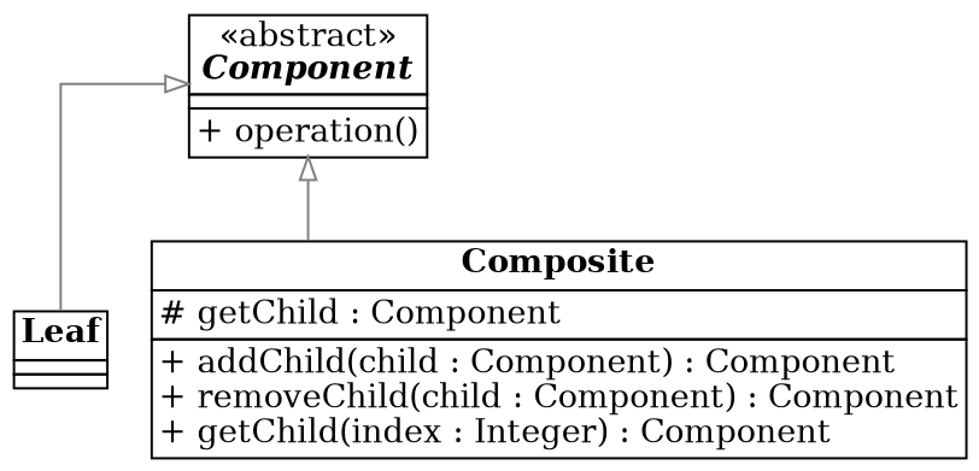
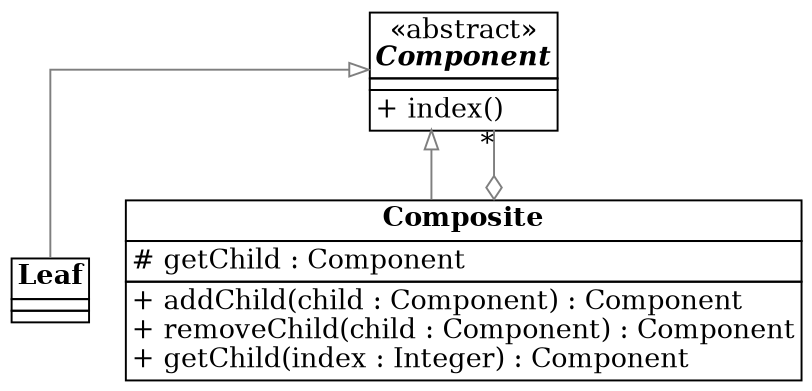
  digraph {
    rankdir=BT
    splines=ortho
    node [shape=plain]
    edge [arrowhead=onormal color=gray50]
-   n1 [label=<     <TABLE BORDER="0" CELLBORDER="1" CELLSPACING="0">       <TR>         <TD>«abstract»<BR/><I><B>Component</B></I></TD>       </TR>       <TR>         <TD></TD>       </TR>       <TR>         <TD>           <TABLE BORDER="0" CELLPADDING="0" CELLSPACING="0">             <TR><TD ALIGN="LEFT">+ operation()</TD></TR>           </TABLE>         </TD>       </TR>     </TABLE>   >]
+   n1 [label=<     <TABLE BORDER="0" CELLBORDER="1" CELLSPACING="0">       <TR>         <TD>«abstract»<BR/><I><B>Component</B></I></TD>       </TR>       <TR>         <TD></TD>       </TR>       <TR>         <TD>           <TABLE BORDER="0" CELLPADDING="0" CELLSPACING="0">             <TR><TD ALIGN="LEFT">+ index()</TD></TR>           </TABLE>         </TD>       </TR>     </TABLE>   >]
    n2 [label=<     <TABLE BORDER="0" CELLBORDER="1" CELLSPACING="0">       <TR>         <TD><B>Leaf</B></TD>       </TR>       <TR>         <TD></TD>       </TR>       <TR>         <TD></TD>       </TR>     </TABLE>   >]
    n3 [label=<     <TABLE BORDER="0" CELLBORDER="1" CELLSPACING="0">       <TR>         <TD><B>Composite</B></TD>       </TR>       <TR>         <TD>           <TABLE BORDER="0" CELLPADDING="0" CELLSPACING="0">             <TR><TD ALIGN="LEFT"># getChild : Component</TD></TR>           </TABLE>         </TD>       </TR>       <TR>         <TD>           <TABLE BORDER="0" CELLPADDING="0" CELLSPACING="0">             <TR><TD ALIGN="LEFT">+ addChild(child : Component) : Component</TD></TR>             <TR><TD ALIGN="LEFT">+ removeChild(child : Component) : Component</TD></TR>             <TR><TD ALIGN="LEFT">+ getChild(index : Integer) : Component</TD></TR>           </TABLE>         </TD>       </TR>     </TABLE>   >]
    n2 -> n1
    n3 -> n1
+   n3 -> n1 [arrowtail=odiamond dir=back headlabel="*" arrowhead=""]
  }
